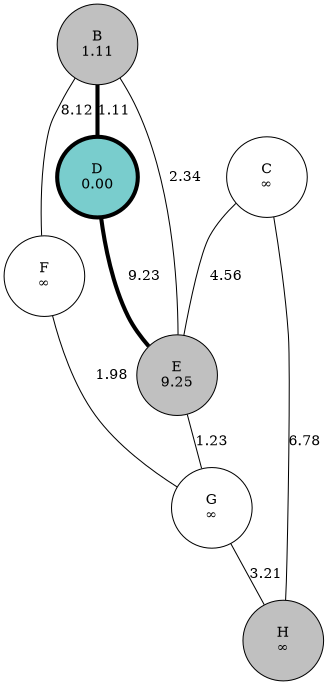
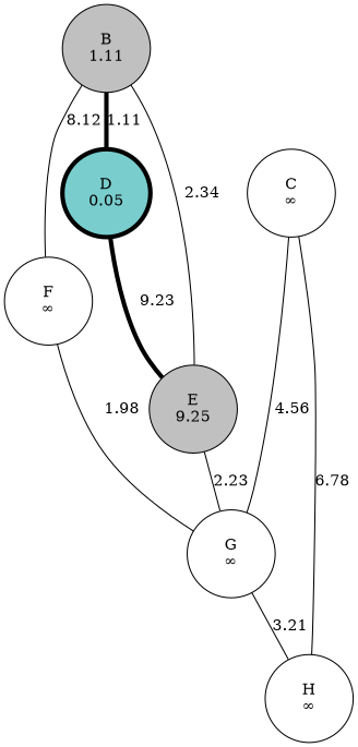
  strict graph {
    node [distance=None fillcolor=white style=filled]
    n1 [distance=1.11 fillcolor=gray height=1.1 label="B\n1.11" width=1.1]
-   n2 [distance=0.00 fillcolor=darkslategray3 height=1.1 label="D\n0.00" penwidth=4 width=1.1]
+   n2 [distance=0.00 fillcolor=darkslategray3 height=1.1 label="D\n0.05" penwidth=4 width=1.1]
    n3 [distance=9.23 fillcolor=gray height=1.1 label="E\n9.25" width=1.1]
    n4 [height=1.1 label="F\n∞" width=1.1]
    n5 [height=1.1 label="C\n∞" width=1.1]
    n6 [height=1.1 label="G\n∞" width=1.1]
-   n7 [fillcolor=gray height=1.1 label="H\n∞" width=1.1]
+   n7 [height=1.1 label="H\n∞" width=1.1]
    n1 -- n2 [label=1.11 penwidth=4]
    n1 -- n3 [label=2.34]
    n1 -- n4 [label=8.12]
    n2 -- n3 [label=9.23 penwidth=4]
-   n3 -- n6 [label=1.23]
+   n3 -- n6 [label=2.23]
    n4 -- n6 [label=1.98]
-   n5 -- n3 [label=4.56]
+   n5 -- n6 [label=4.56]
    n5 -- n7 [label=6.78]
    n6 -- n7 [label=3.21]
  }
